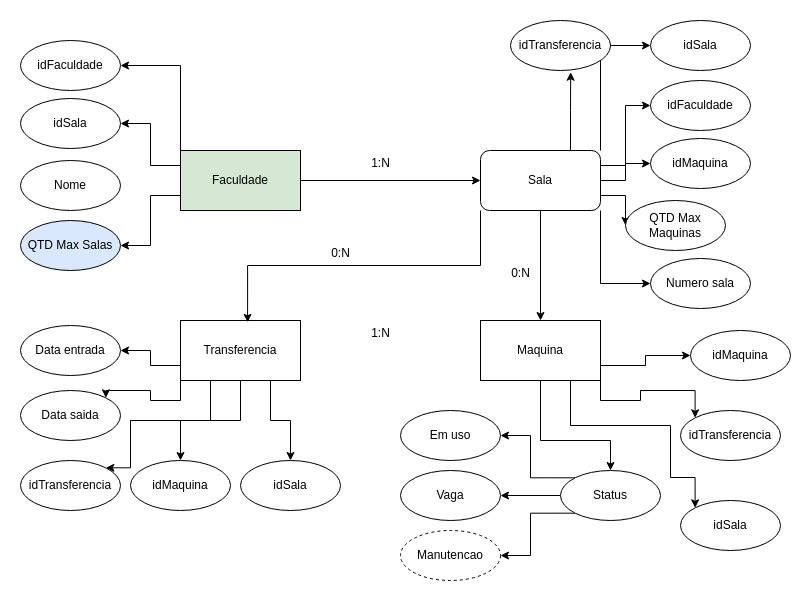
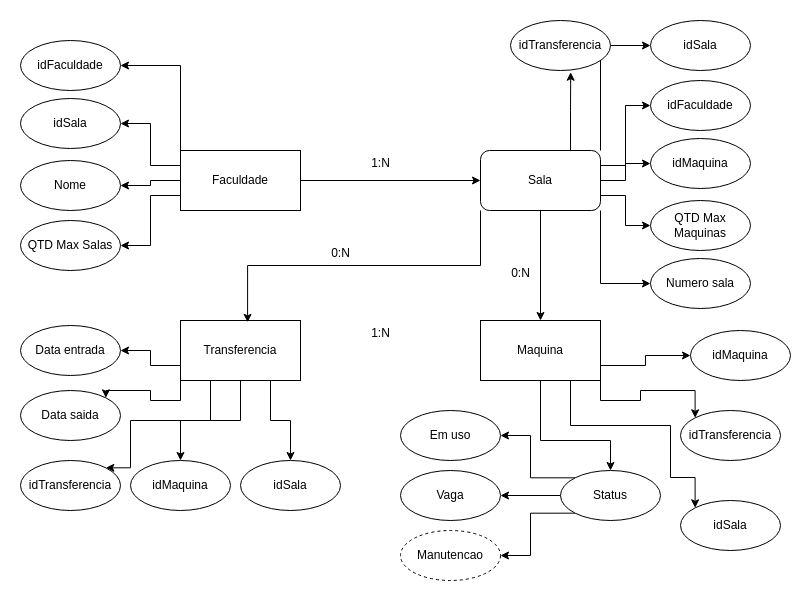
  <mxCell id="0" />
  <mxCell id="1" parent="0" />
  <mxCell id="2" style="edgeStyle=orthogonalEdgeStyle;rounded=0;orthogonalLoop=1;jettySize=auto;html=1;exitX=1;exitY=0.5;exitDx=0;exitDy=0;entryX=0;entryY=0.5;entryDx=0;entryDy=0;" parent="1" source="7" target="14" edge="1"><mxGeometry relative="1" as="geometry" /></mxCell>
+ <mxCell id="3" style="edgeStyle=orthogonalEdgeStyle;rounded=0;orthogonalLoop=1;jettySize=auto;html=1;exitX=0;exitY=0.5;exitDx=0;exitDy=0;entryX=1;entryY=0.5;entryDx=0;entryDy=0;" parent="1" source="7" target="30" edge="1"><mxGeometry relative="1" as="geometry" /></mxCell>
  <mxCell id="4" style="edgeStyle=orthogonalEdgeStyle;rounded=0;orthogonalLoop=1;jettySize=auto;html=1;exitX=0;exitY=0.25;exitDx=0;exitDy=0;entryX=1;entryY=0.5;entryDx=0;entryDy=0;" parent="1" source="7" target="29" edge="1"><mxGeometry relative="1" as="geometry" /></mxCell>
  <mxCell id="5" style="edgeStyle=orthogonalEdgeStyle;rounded=0;orthogonalLoop=1;jettySize=auto;html=1;exitX=0;exitY=0;exitDx=0;exitDy=0;entryX=1;entryY=0.5;entryDx=0;entryDy=0;" parent="1" source="7" target="28" edge="1"><mxGeometry relative="1" as="geometry" /></mxCell>
  <mxCell id="6" style="edgeStyle=orthogonalEdgeStyle;rounded=0;orthogonalLoop=1;jettySize=auto;html=1;exitX=0;exitY=0.75;exitDx=0;exitDy=0;entryX=1;entryY=0.5;entryDx=0;entryDy=0;" parent="1" source="7" target="34" edge="1"><mxGeometry relative="1" as="geometry" /></mxCell>
- <mxCell id="7" value="Faculdade" style="rounded=0;whiteSpace=wrap;html=1;fillColor=#d5e8d4;" parent="1" vertex="1"><mxGeometry x="180" y="150" width="120" height="60" as="geometry" /></mxCell>
+ <mxCell id="7" value="Faculdade" style="rounded=0;whiteSpace=wrap;html=1;" parent="1" vertex="1"><mxGeometry x="180" y="150" width="120" height="60" as="geometry" /></mxCell>
  <mxCell id="8" style="edgeStyle=orthogonalEdgeStyle;rounded=0;orthogonalLoop=1;jettySize=auto;html=1;exitX=1;exitY=0;exitDx=0;exitDy=0;entryX=0;entryY=0.5;entryDx=0;entryDy=0;" parent="1" source="14" target="31" edge="1"><mxGeometry relative="1" as="geometry" /></mxCell>
  <mxCell id="9" style="edgeStyle=orthogonalEdgeStyle;rounded=0;orthogonalLoop=1;jettySize=auto;html=1;exitX=1;exitY=0.25;exitDx=0;exitDy=0;entryX=0;entryY=0.5;entryDx=0;entryDy=0;" parent="1" source="14" target="32" edge="1"><mxGeometry relative="1" as="geometry" /></mxCell>
  <mxCell id="10" style="edgeStyle=orthogonalEdgeStyle;rounded=0;orthogonalLoop=1;jettySize=auto;html=1;exitX=1;exitY=0.5;exitDx=0;exitDy=0;entryX=0;entryY=0.5;entryDx=0;entryDy=0;" parent="1" source="14" target="33" edge="1"><mxGeometry relative="1" as="geometry" /></mxCell>
  <mxCell id="11" style="edgeStyle=orthogonalEdgeStyle;rounded=0;orthogonalLoop=1;jettySize=auto;html=1;exitX=1;exitY=0.75;exitDx=0;exitDy=0;entryX=0;entryY=0.5;entryDx=0;entryDy=0;" parent="1" source="14" target="35" edge="1"><mxGeometry relative="1" as="geometry" /></mxCell>
  <mxCell id="12" style="edgeStyle=orthogonalEdgeStyle;rounded=0;orthogonalLoop=1;jettySize=auto;html=1;exitX=1;exitY=1;exitDx=0;exitDy=0;entryX=0;entryY=0.5;entryDx=0;entryDy=0;" parent="1" source="14" target="38" edge="1"><mxGeometry relative="1" as="geometry" /></mxCell>
  <mxCell id="13" style="edgeStyle=orthogonalEdgeStyle;rounded=0;orthogonalLoop=1;jettySize=auto;html=1;exitX=0.5;exitY=1;exitDx=0;exitDy=0;entryX=0.5;entryY=0;entryDx=0;entryDy=0;" parent="1" source="14" target="19" edge="1"><mxGeometry relative="1" as="geometry" /></mxCell>
  <mxCell id="14" value="Sala" style="whiteSpace=wrap;html=1;rounded=1;" parent="1" vertex="1"><mxGeometry x="480" y="150" width="120" height="60" as="geometry" /></mxCell>
  <mxCell id="15" style="edgeStyle=orthogonalEdgeStyle;rounded=0;orthogonalLoop=1;jettySize=auto;html=1;exitX=1;exitY=0.75;exitDx=0;exitDy=0;entryX=0;entryY=0.5;entryDx=0;entryDy=0;" parent="1" source="19" target="45" edge="1"><mxGeometry relative="1" as="geometry" /></mxCell>
  <mxCell id="16" style="edgeStyle=orthogonalEdgeStyle;rounded=0;orthogonalLoop=1;jettySize=auto;html=1;exitX=1;exitY=1;exitDx=0;exitDy=0;entryX=0;entryY=0;entryDx=0;entryDy=0;" parent="1" source="19" target="46" edge="1"><mxGeometry relative="1" as="geometry" /></mxCell>
  <mxCell id="17" style="edgeStyle=orthogonalEdgeStyle;rounded=0;orthogonalLoop=1;jettySize=auto;html=1;exitX=0.75;exitY=1;exitDx=0;exitDy=0;entryX=0;entryY=0;entryDx=0;entryDy=0;" parent="1" source="19" target="47" edge="1"><mxGeometry relative="1" as="geometry"><Array as="points"><mxPoint x="570" y="425" /><mxPoint x="670" y="425" /><mxPoint x="670" y="477" /></Array></mxGeometry></mxCell>
  <mxCell id="18" style="edgeStyle=orthogonalEdgeStyle;rounded=0;orthogonalLoop=1;jettySize=auto;html=1;exitX=0.5;exitY=1;exitDx=0;exitDy=0;entryX=0.5;entryY=0;entryDx=0;entryDy=0;" parent="1" source="19" target="51" edge="1"><mxGeometry relative="1" as="geometry"><Array as="points"><mxPoint x="540" y="440" /><mxPoint x="610" y="440" /></Array></mxGeometry></mxCell>
  <mxCell id="19" value="Maquina" style="rounded=0;whiteSpace=wrap;html=1;" parent="1" vertex="1"><mxGeometry x="480" y="320" width="120" height="60" as="geometry" /></mxCell>
  <mxCell id="20" style="edgeStyle=orthogonalEdgeStyle;rounded=0;orthogonalLoop=1;jettySize=auto;html=1;exitX=0.75;exitY=1;exitDx=0;exitDy=0;entryX=0.5;entryY=0;entryDx=0;entryDy=0;" parent="1" source="25" target="43" edge="1"><mxGeometry relative="1" as="geometry" /></mxCell>
  <mxCell id="21" style="edgeStyle=orthogonalEdgeStyle;rounded=0;orthogonalLoop=1;jettySize=auto;html=1;exitX=0.5;exitY=1;exitDx=0;exitDy=0;entryX=0.5;entryY=0;entryDx=0;entryDy=0;" parent="1" source="25" target="42" edge="1"><mxGeometry relative="1" as="geometry" /></mxCell>
  <mxCell id="22" style="edgeStyle=orthogonalEdgeStyle;rounded=0;orthogonalLoop=1;jettySize=auto;html=1;exitX=0.25;exitY=1;exitDx=0;exitDy=0;entryX=1;entryY=0;entryDx=0;entryDy=0;" parent="1" source="25" target="41" edge="1"><mxGeometry relative="1" as="geometry"><Array as="points"><mxPoint x="210" y="420" /><mxPoint x="130" y="420" /><mxPoint x="130" y="467" /></Array></mxGeometry></mxCell>
  <mxCell id="23" style="edgeStyle=orthogonalEdgeStyle;rounded=0;orthogonalLoop=1;jettySize=auto;html=1;exitX=0;exitY=1;exitDx=0;exitDy=0;entryX=1;entryY=0;entryDx=0;entryDy=0;" parent="1" source="25" target="37" edge="1"><mxGeometry relative="1" as="geometry"><Array as="points"><mxPoint x="180" y="400" /><mxPoint x="150" y="400" /><mxPoint x="150" y="390" /><mxPoint x="105" y="390" /></Array></mxGeometry></mxCell>
  <mxCell id="24" style="edgeStyle=orthogonalEdgeStyle;rounded=0;orthogonalLoop=1;jettySize=auto;html=1;exitX=0;exitY=0.75;exitDx=0;exitDy=0;entryX=1;entryY=0.5;entryDx=0;entryDy=0;" parent="1" source="25" target="36" edge="1"><mxGeometry relative="1" as="geometry" /></mxCell>
  <mxCell id="25" value="Transferencia" style="rounded=0;whiteSpace=wrap;html=1;" parent="1" vertex="1"><mxGeometry x="180" y="320" width="120" height="60" as="geometry" /></mxCell>
  <mxCell id="26" value="1:N" style="text;html=1;align=center;verticalAlign=middle;resizable=0;points=[];autosize=1;strokeColor=none;fillColor=none;" parent="1" vertex="1"><mxGeometry x="360" y="148" width="40" height="30" as="geometry" /></mxCell>
  <mxCell id="27" value="1:N" style="text;html=1;align=center;verticalAlign=middle;resizable=0;points=[];autosize=1;strokeColor=none;fillColor=none;" parent="1" vertex="1"><mxGeometry x="360" y="318" width="40" height="30" as="geometry" /></mxCell>
  <mxCell id="28" value="idFaculdade" style="ellipse;whiteSpace=wrap;html=1;" parent="1" vertex="1"><mxGeometry x="20" y="40" width="100" height="50" as="geometry" /></mxCell>
  <mxCell id="29" value="idSala" style="ellipse;whiteSpace=wrap;html=1;" parent="1" vertex="1"><mxGeometry x="20" y="98" width="100" height="50" as="geometry" /></mxCell>
  <mxCell id="30" value="Nome" style="ellipse;whiteSpace=wrap;html=1;" parent="1" vertex="1"><mxGeometry x="20" y="160" width="100" height="50" as="geometry" /></mxCell>
  <mxCell id="31" value="idSala" style="ellipse;whiteSpace=wrap;html=1;" parent="1" vertex="1"><mxGeometry x="650" y="20" width="100" height="50" as="geometry" /></mxCell>
  <mxCell id="32" value="idFaculdade" style="ellipse;whiteSpace=wrap;html=1;" parent="1" vertex="1"><mxGeometry x="650" y="80" width="100" height="50" as="geometry" /></mxCell>
  <mxCell id="33" value="idMaquina" style="ellipse;whiteSpace=wrap;html=1;" parent="1" vertex="1"><mxGeometry x="650" y="138" width="100" height="50" as="geometry" /></mxCell>
- <mxCell id="34" value="QTD Max Salas" style="ellipse;whiteSpace=wrap;html=1;fillColor=#dae8fc;" parent="1" vertex="1"><mxGeometry x="20" y="220" width="100" height="50" as="geometry" /></mxCell>
- <mxCell id="35" value="QTD Max Maquinas" style="ellipse;whiteSpace=wrap;html=1;" parent="1" vertex="1"><mxGeometry x="625" y="200" width="100" height="50" as="geometry" /></mxCell>
+ <mxCell id="34" value="QTD Max Salas" style="ellipse;whiteSpace=wrap;html=1;" parent="1" vertex="1"><mxGeometry x="20" y="220" width="100" height="50" as="geometry" /></mxCell>
+ <mxCell id="35" value="QTD Max Maquinas" style="ellipse;whiteSpace=wrap;html=1;" parent="1" vertex="1"><mxGeometry x="650" y="200" width="100" height="50" as="geometry" /></mxCell>
  <mxCell id="36" value="Data entrada" style="ellipse;whiteSpace=wrap;html=1;" parent="1" vertex="1"><mxGeometry x="20" y="325" width="100" height="50" as="geometry" /></mxCell>
  <mxCell id="37" value="Data saida" style="ellipse;whiteSpace=wrap;html=1;" parent="1" vertex="1"><mxGeometry x="20" y="390" width="100" height="50" as="geometry" /></mxCell>
  <mxCell id="38" value="Numero sala" style="ellipse;whiteSpace=wrap;html=1;" parent="1" vertex="1"><mxGeometry x="650" y="258" width="100" height="50" as="geometry" /></mxCell>
  <mxCell id="39" value="0:N" style="text;html=1;align=center;verticalAlign=middle;resizable=0;points=[];autosize=1;strokeColor=none;fillColor=none;" parent="1" vertex="1"><mxGeometry x="320" y="238" width="40" height="30" as="geometry" /></mxCell>
  <mxCell id="40" style="edgeStyle=orthogonalEdgeStyle;rounded=0;orthogonalLoop=1;jettySize=auto;html=1;exitX=0;exitY=1;exitDx=0;exitDy=0;entryX=0.559;entryY=0.03;entryDx=0;entryDy=0;entryPerimeter=0;" parent="1" source="14" target="25" edge="1"><mxGeometry relative="1" as="geometry" /></mxCell>
  <mxCell id="41" value="idTransferencia" style="ellipse;whiteSpace=wrap;html=1;" parent="1" vertex="1"><mxGeometry x="20" y="460" width="100" height="50" as="geometry" /></mxCell>
  <mxCell id="42" value="idMaquina" style="ellipse;whiteSpace=wrap;html=1;" parent="1" vertex="1"><mxGeometry x="130" y="460" width="100" height="50" as="geometry" /></mxCell>
  <mxCell id="43" value="idSala" style="ellipse;whiteSpace=wrap;html=1;" parent="1" vertex="1"><mxGeometry x="240" y="460" width="100" height="50" as="geometry" /></mxCell>
  <mxCell id="44" value="idTransferencia" style="ellipse;whiteSpace=wrap;html=1;" parent="1" vertex="1"><mxGeometry x="510" y="20" width="100" height="50" as="geometry" /></mxCell>
  <mxCell id="45" value="idMaquina" style="ellipse;whiteSpace=wrap;html=1;" parent="1" vertex="1"><mxGeometry x="690" y="330" width="100" height="50" as="geometry" /></mxCell>
  <mxCell id="46" value="idTransferencia" style="ellipse;whiteSpace=wrap;html=1;" parent="1" vertex="1"><mxGeometry x="680" y="410" width="100" height="50" as="geometry" /></mxCell>
  <mxCell id="47" value="idSala" style="ellipse;whiteSpace=wrap;html=1;" parent="1" vertex="1"><mxGeometry x="680" y="500" width="100" height="50" as="geometry" /></mxCell>
  <mxCell id="48" style="edgeStyle=orthogonalEdgeStyle;rounded=0;orthogonalLoop=1;jettySize=auto;html=1;exitX=0;exitY=0;exitDx=0;exitDy=0;entryX=1;entryY=0.5;entryDx=0;entryDy=0;" parent="1" source="51" target="52" edge="1"><mxGeometry relative="1" as="geometry" /></mxCell>
  <mxCell id="49" style="edgeStyle=orthogonalEdgeStyle;rounded=0;orthogonalLoop=1;jettySize=auto;html=1;exitX=0;exitY=0.5;exitDx=0;exitDy=0;entryX=1;entryY=0.5;entryDx=0;entryDy=0;" parent="1" source="51" target="53" edge="1"><mxGeometry relative="1" as="geometry" /></mxCell>
  <mxCell id="50" style="edgeStyle=orthogonalEdgeStyle;rounded=0;orthogonalLoop=1;jettySize=auto;html=1;exitX=0;exitY=1;exitDx=0;exitDy=0;entryX=1;entryY=0.5;entryDx=0;entryDy=0;" parent="1" source="51" target="54" edge="1"><mxGeometry relative="1" as="geometry" /></mxCell>
  <mxCell id="51" value="Status" style="ellipse;whiteSpace=wrap;html=1;" parent="1" vertex="1"><mxGeometry x="560" y="470" width="100" height="50" as="geometry" /></mxCell>
  <mxCell id="52" value="Em uso" style="ellipse;whiteSpace=wrap;html=1;" parent="1" vertex="1"><mxGeometry x="400" y="410" width="100" height="50" as="geometry" /></mxCell>
  <mxCell id="53" value="Vaga" style="ellipse;whiteSpace=wrap;html=1;" parent="1" vertex="1"><mxGeometry x="400" y="470" width="100" height="50" as="geometry" /></mxCell>
  <mxCell id="54" value="Manutencao" style="ellipse;whiteSpace=wrap;html=1;dashed=1;" parent="1" vertex="1"><mxGeometry x="400" y="530" width="100" height="50" as="geometry" /></mxCell>
  <mxCell id="55" style="edgeStyle=orthogonalEdgeStyle;rounded=0;orthogonalLoop=1;jettySize=auto;html=1;exitX=0.75;exitY=0;exitDx=0;exitDy=0;entryX=0.602;entryY=1.035;entryDx=0;entryDy=0;entryPerimeter=0;" parent="1" source="14" target="44" edge="1"><mxGeometry relative="1" as="geometry" /></mxCell>
  <mxCell id="56" value="0:N" style="text;html=1;align=center;verticalAlign=middle;resizable=0;points=[];autosize=1;strokeColor=none;fillColor=none;" parent="1" vertex="1"><mxGeometry x="500" y="258" width="40" height="30" as="geometry" /></mxCell>
